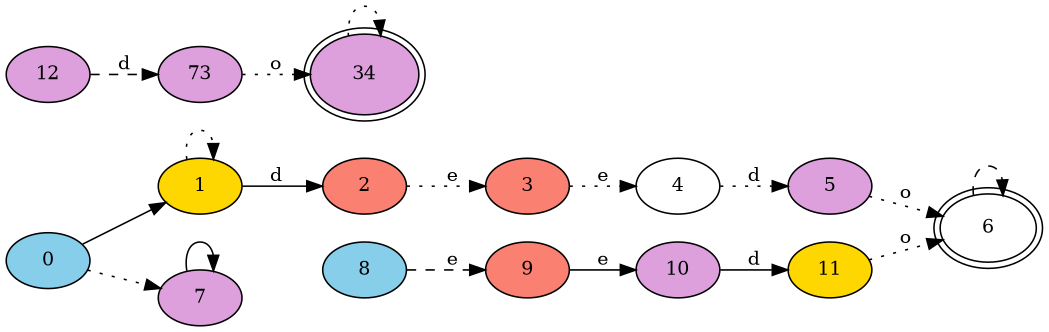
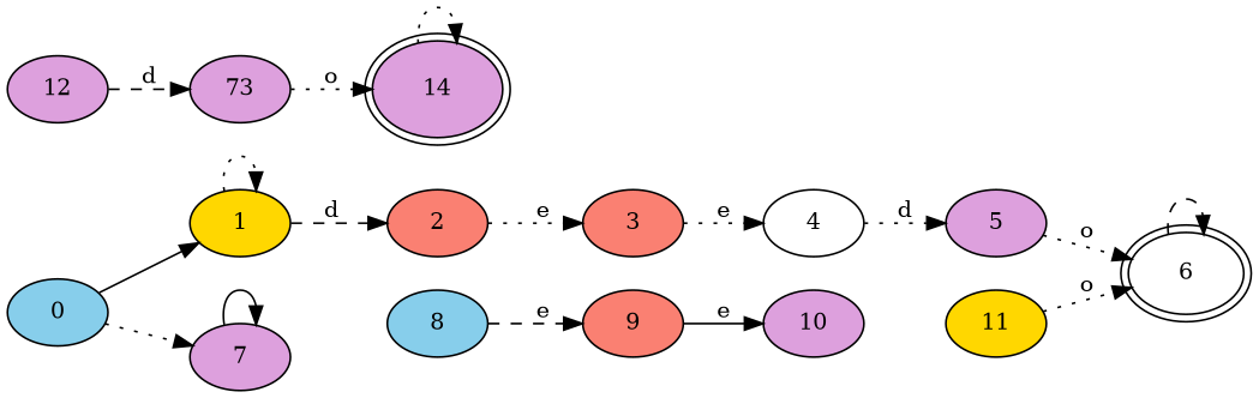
  digraph {
    rankdir=LR
    node [fillcolor=plum fontsize=12 peripheries=1 shape=ellipse style=filled]
    edge [fontsize=12 style=dotted]
    0 [fillcolor=skyblue]
    1 [fillcolor=gold]
    7
    2 [fillcolor=salmon]
    6 [fillcolor=white peripheries=2]
-   14 [peripheries=2 label=34]
+   14 [peripheries=2]
    3 [fillcolor=salmon]
    4 [fillcolor=white]
    5
    8 [fillcolor=skyblue]
    9 [fillcolor=salmon]
    10
    11 [fillcolor=gold]
    n14 [label=73]
    12
    0 -> 1 [style=solid]
    0 -> 7
    1 -> 1
-   1 -> 2 [label=d style=solid]
+   1 -> 2 [label=d style=dashed]
    7 -> 7 [style=solid]
    2 -> 3 [label=e]
    6 -> 6 [style=dashed]
    14 -> 14
    3 -> 4 [label=e]
    4 -> 5 [label=d]
    5 -> 6 [label=o]
    8 -> 9 [label=e style=dashed]
    9 -> 10 [label=e style=solid]
-   10 -> 11 [label=d style=solid]
    11 -> 6 [label=o]
    n14 -> 14 [label=o]
    12 -> n14 [label=d style=dashed]
  }
